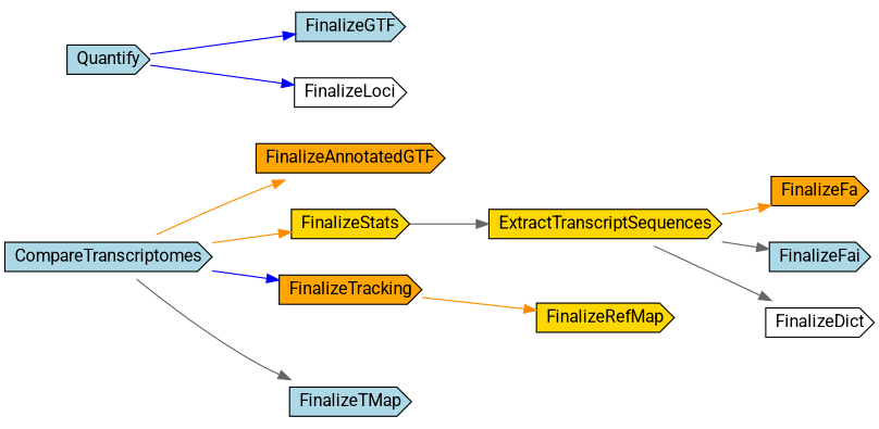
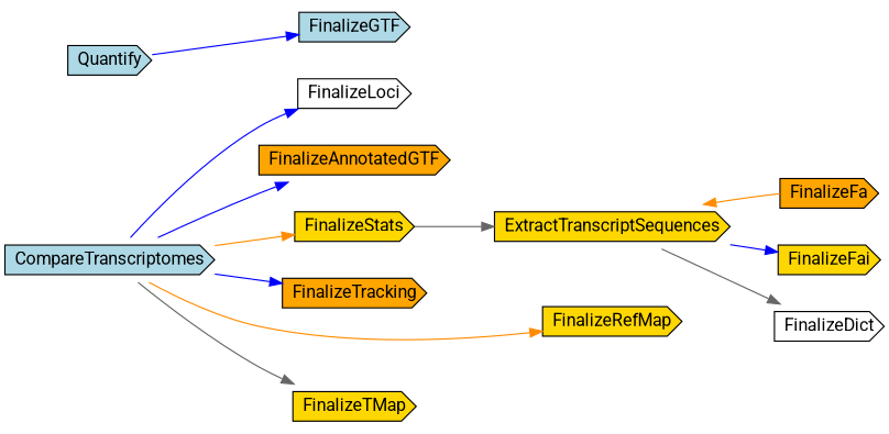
  digraph {
    compound=true
    fontname=Roboto
    rankdir=LR
    node [fillcolor=gold fontname=Roboto shape=cds style=filled]
    edge [color=darkorange fontname=Roboto]
    n1 [fillcolor=lightblue label=Quantify]
    n2 [fillcolor=lightblue label=FinalizeGTF]
    n3 [label=ExtractTranscriptSequences]
    n4 [fillcolor=orange label=FinalizeFa]
-   n5 [fillcolor=lightblue label=FinalizeFai]
+   n5 [label=FinalizeFai]
    n6 [fillcolor=white label=FinalizeDict]
    n7 [fillcolor=lightblue label=CompareTranscriptomes]
    n8 [fillcolor=orange label=FinalizeAnnotatedGTF]
    n9 [fillcolor=white label=FinalizeLoci]
    n10 [label=FinalizeStats]
    n11 [fillcolor=orange label=FinalizeTracking]
    n12 [label=FinalizeRefMap]
-   n13 [fillcolor=lightblue label=FinalizeTMap]
+   n13 [label=FinalizeTMap]
    n1 -> n2 [color=blue]
-   n3 -> n4
-   n3 -> n5 [color=gray40]
+   n4 -> n3
+   n3 -> n5 [color=blue]
    n3 -> n6 [color=gray40]
-   n7 -> n8
-   n1 -> n9 [color=blue]
+   n7 -> n8 [color=blue]
+   n7 -> n9 [color=blue]
    n7 -> n10
    n7 -> n11 [color=blue]
-   n11 -> n12
+   n7 -> n12
    n7 -> n13 [color=gray40]
    n10 -> n3 [color=gray40]
  }
